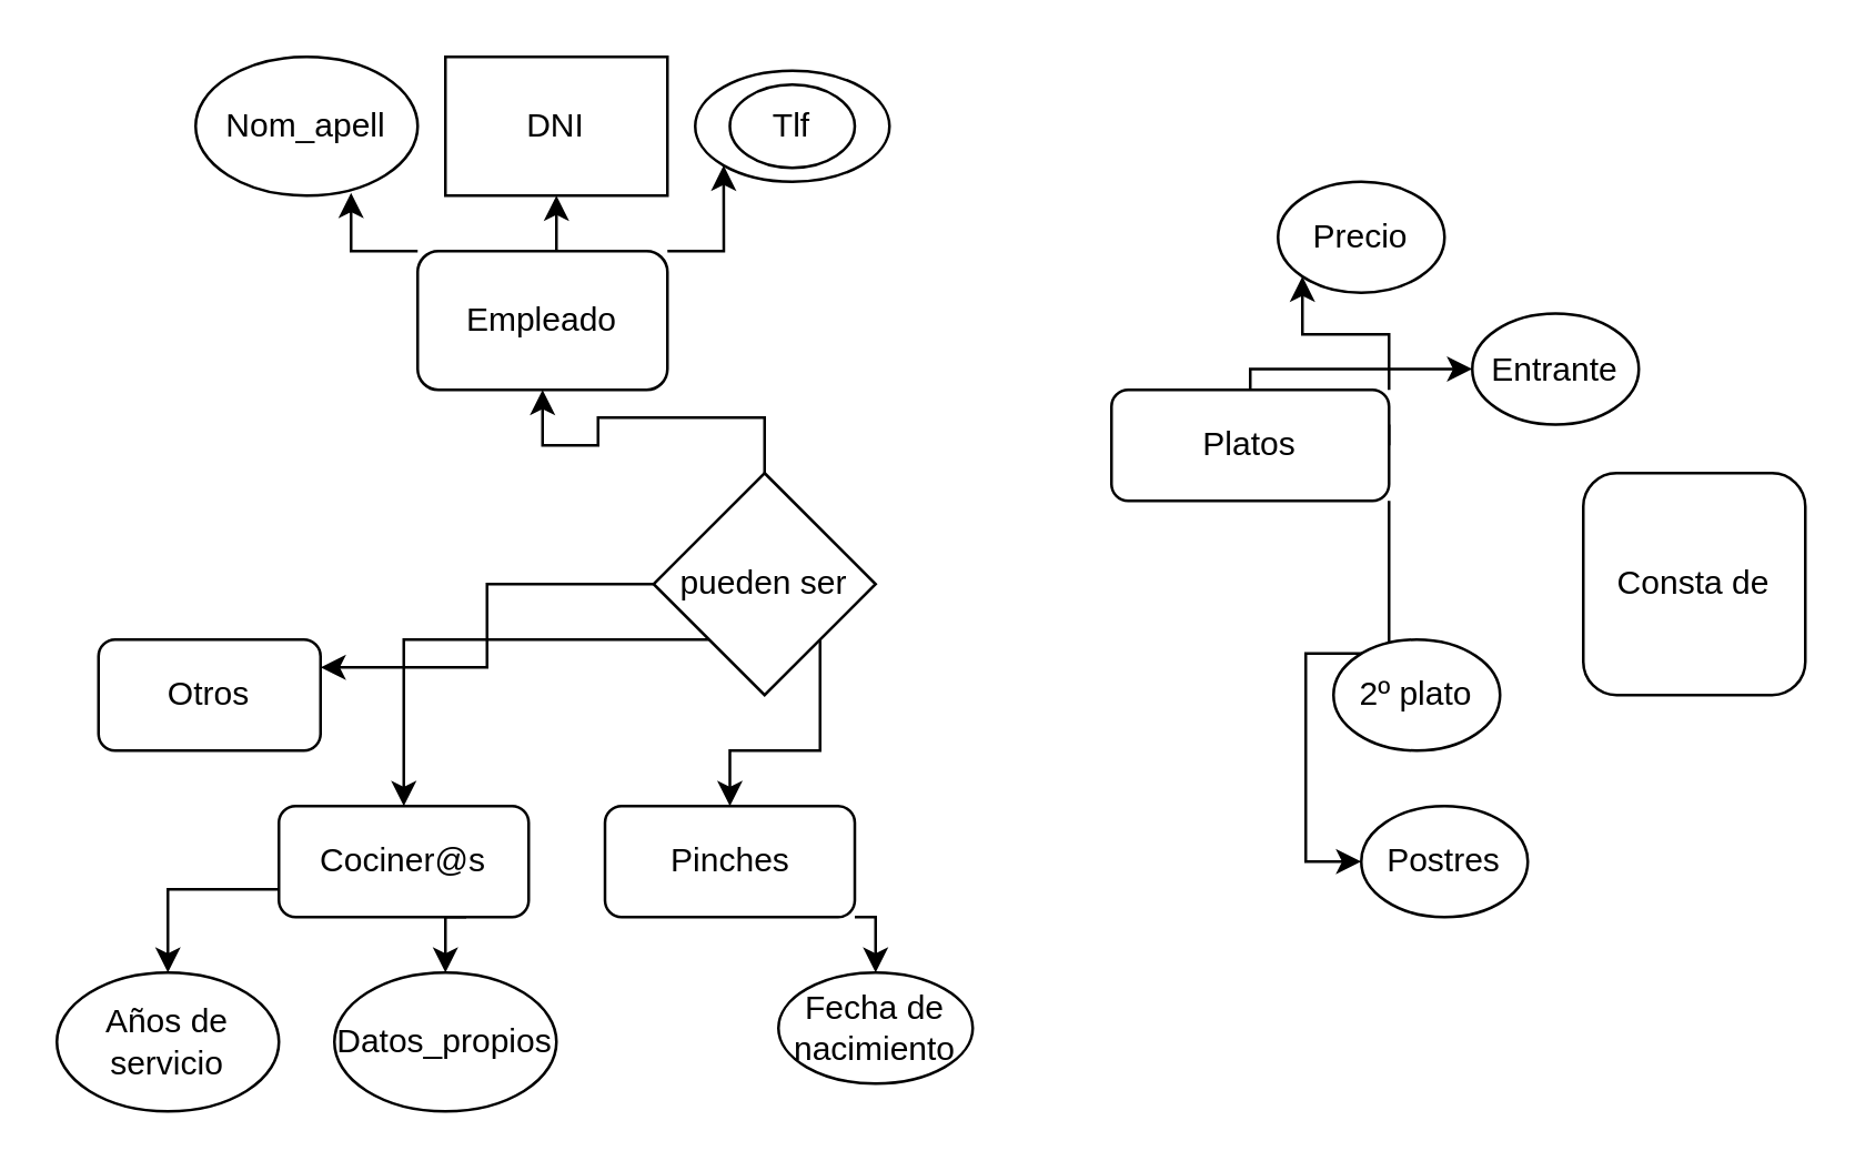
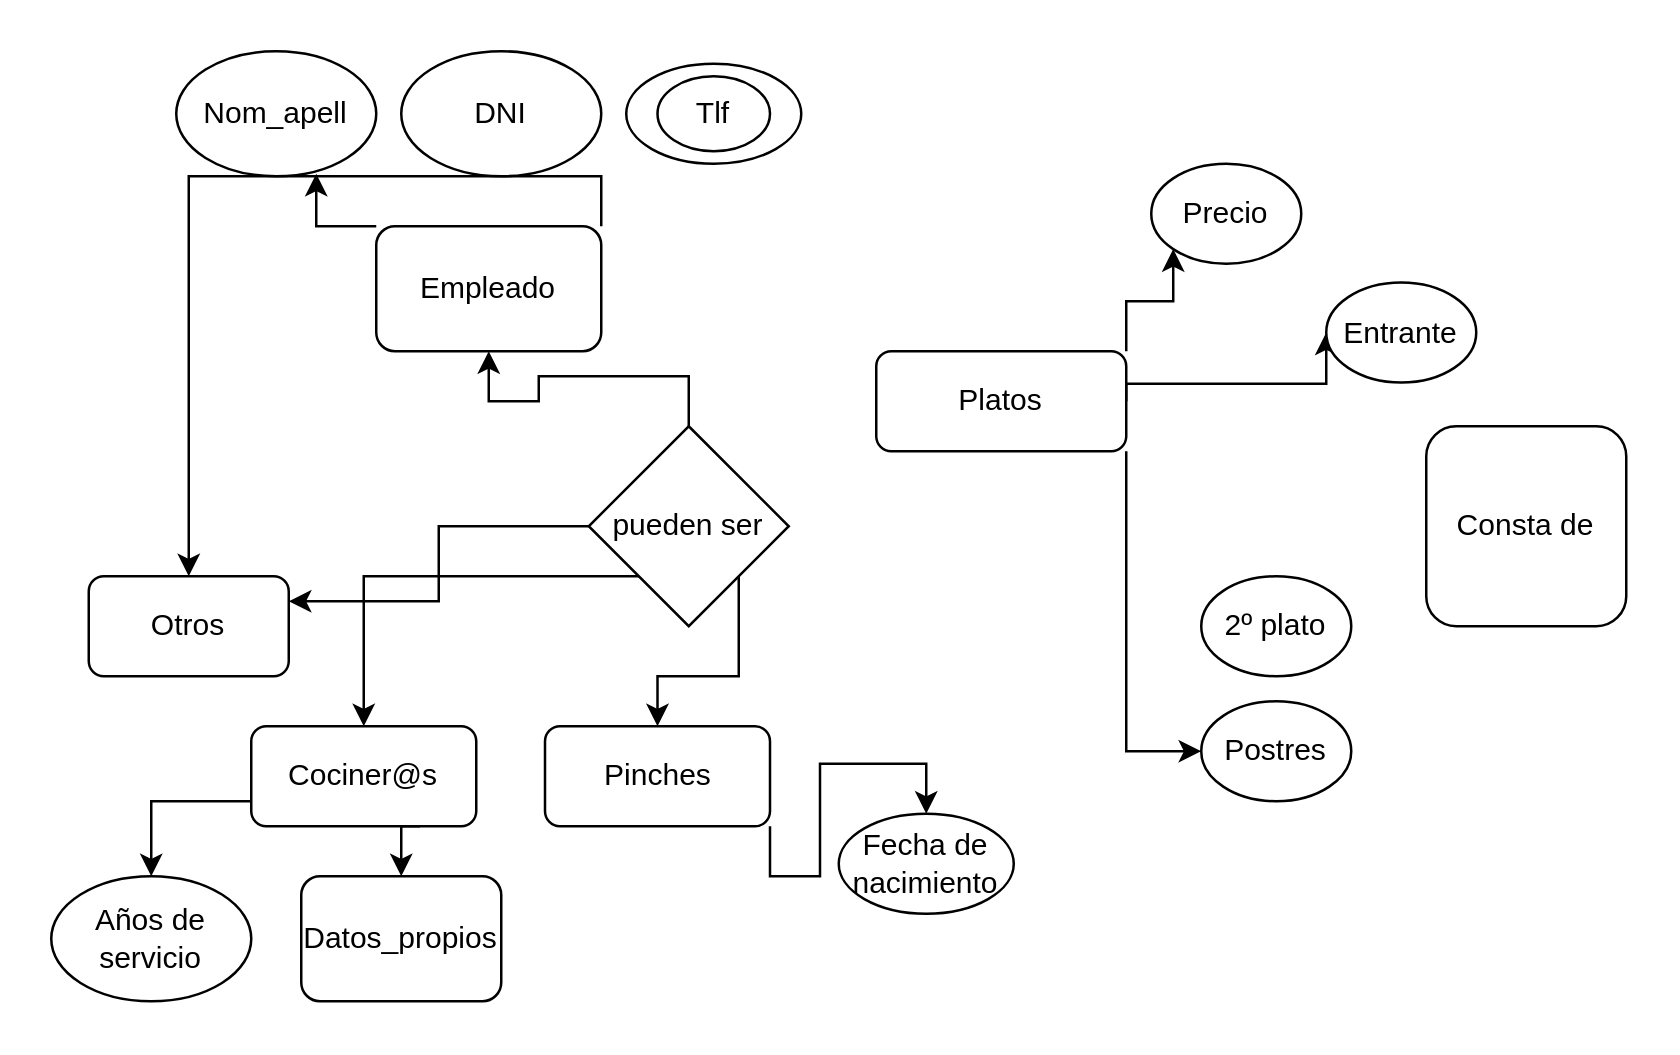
  <mxCell id="0" />
  <mxCell id="1" parent="0" />
- <mxCell id="2" style="edgeStyle=orthogonalEdgeStyle;rounded=0;orthogonalLoop=1;jettySize=auto;html=1;exitX=0.5;exitY=0;exitDx=0;exitDy=0;entryX=0.5;entryY=1;entryDx=0;entryDy=0;" parent="1" source="4" target="6" edge="1"><mxGeometry relative="1" as="geometry" /></mxCell>
- <mxCell id="3" style="edgeStyle=orthogonalEdgeStyle;rounded=0;orthogonalLoop=1;jettySize=auto;html=1;exitX=1;exitY=0;exitDx=0;exitDy=0;entryX=0;entryY=1;entryDx=0;entryDy=0;" parent="1" source="4" target="7" edge="1"><mxGeometry relative="1" as="geometry" /></mxCell>
+ <mxCell id="3" style="edgeStyle=orthogonalEdgeStyle;rounded=0;orthogonalLoop=1;jettySize=auto;html=1;exitX=1;exitY=0;exitDx=0;exitDy=0;" parent="1" source="4" target="31" edge="1"><mxGeometry relative="1" as="geometry" /></mxCell>
  <mxCell id="4" value="Empleado" style="rounded=1;whiteSpace=wrap;html=1;" parent="1" vertex="1"><mxGeometry x="150" y="90" width="90" height="50" as="geometry" /></mxCell>
  <mxCell id="5" value="Nom_apell" style="ellipse;whiteSpace=wrap;html=1;" parent="1" vertex="1"><mxGeometry x="70" y="20" width="80" height="50" as="geometry" /></mxCell>
- <mxCell id="6" value="DNI" style="whiteSpace=wrap;html=1;rounded=0;" parent="1" vertex="1"><mxGeometry x="160" y="20" width="80" height="50" as="geometry" /></mxCell>
+ <mxCell id="6" value="DNI" style="ellipse;whiteSpace=wrap;html=1;" parent="1" vertex="1"><mxGeometry x="160" y="20" width="80" height="50" as="geometry" /></mxCell>
  <mxCell id="7" value="Tlf" style="ellipse;whiteSpace=wrap;html=1;" parent="1" vertex="1"><mxGeometry x="250" y="25" width="70" height="40" as="geometry" /></mxCell>
  <mxCell id="8" value="" style="ellipse;whiteSpace=wrap;html=1;fillColor=none;" parent="1" vertex="1"><mxGeometry x="262.5" y="30" width="45" height="30" as="geometry" /></mxCell>
  <mxCell id="9" style="edgeStyle=orthogonalEdgeStyle;rounded=0;orthogonalLoop=1;jettySize=auto;html=1;exitX=0.5;exitY=0;exitDx=0;exitDy=0;entryX=0.5;entryY=1;entryDx=0;entryDy=0;" parent="1" source="13" target="4" edge="1"><mxGeometry relative="1" as="geometry" /></mxCell>
  <mxCell id="10" style="edgeStyle=orthogonalEdgeStyle;rounded=0;orthogonalLoop=1;jettySize=auto;html=1;exitX=0;exitY=1;exitDx=0;exitDy=0;entryX=0.5;entryY=0;entryDx=0;entryDy=0;" parent="1" source="13" target="16" edge="1"><mxGeometry relative="1" as="geometry" /></mxCell>
  <mxCell id="11" style="edgeStyle=orthogonalEdgeStyle;rounded=0;orthogonalLoop=1;jettySize=auto;html=1;exitX=1;exitY=1;exitDx=0;exitDy=0;entryX=0.5;entryY=0;entryDx=0;entryDy=0;" parent="1" source="13" target="20" edge="1"><mxGeometry relative="1" as="geometry" /></mxCell>
  <mxCell id="12" style="edgeStyle=orthogonalEdgeStyle;rounded=0;orthogonalLoop=1;jettySize=auto;html=1;exitX=0;exitY=0.5;exitDx=0;exitDy=0;entryX=1;entryY=0.25;entryDx=0;entryDy=0;" parent="1" source="13" target="31" edge="1"><mxGeometry relative="1" as="geometry" /></mxCell>
  <mxCell id="13" value="pueden ser" style="rhombus;whiteSpace=wrap;html=1;" parent="1" vertex="1"><mxGeometry x="235" y="170" width="80" height="80" as="geometry" /></mxCell>
  <mxCell id="14" style="edgeStyle=orthogonalEdgeStyle;rounded=0;orthogonalLoop=1;jettySize=auto;html=1;exitX=0;exitY=0.75;exitDx=0;exitDy=0;entryX=0.5;entryY=0;entryDx=0;entryDy=0;" parent="1" source="16" target="17" edge="1"><mxGeometry relative="1" as="geometry" /></mxCell>
  <mxCell id="15" style="edgeStyle=orthogonalEdgeStyle;rounded=0;orthogonalLoop=1;jettySize=auto;html=1;exitX=0.75;exitY=1;exitDx=0;exitDy=0;entryX=0.5;entryY=0;entryDx=0;entryDy=0;" parent="1" source="16" target="18" edge="1"><mxGeometry relative="1" as="geometry" /></mxCell>
  <mxCell id="16" value="Cociner@s" style="rounded=1;whiteSpace=wrap;html=1;" parent="1" vertex="1"><mxGeometry x="100" y="290" width="90" height="40" as="geometry" /></mxCell>
  <mxCell id="17" value="Años de servicio" style="ellipse;whiteSpace=wrap;html=1;" parent="1" vertex="1"><mxGeometry x="20" y="350" width="80" height="50" as="geometry" /></mxCell>
- <mxCell id="18" value="Datos_propios" style="ellipse;whiteSpace=wrap;html=1;" parent="1" vertex="1"><mxGeometry x="120" y="350" width="80" height="50" as="geometry" /></mxCell>
+ <mxCell id="18" value="Datos_propios" style="whiteSpace=wrap;html=1;rounded=1;" parent="1" vertex="1"><mxGeometry x="120" y="350" width="80" height="50" as="geometry" /></mxCell>
  <mxCell id="19" style="edgeStyle=orthogonalEdgeStyle;rounded=0;orthogonalLoop=1;jettySize=auto;html=1;exitX=1;exitY=1;exitDx=0;exitDy=0;entryX=0.5;entryY=0;entryDx=0;entryDy=0;" parent="1" source="20" target="21" edge="1"><mxGeometry relative="1" as="geometry" /></mxCell>
  <mxCell id="20" value="Pinches" style="rounded=1;whiteSpace=wrap;html=1;" parent="1" vertex="1"><mxGeometry x="217.5" y="290" width="90" height="40" as="geometry" /></mxCell>
- <mxCell id="21" value="Fecha de nacimiento" style="ellipse;whiteSpace=wrap;html=1;" parent="1" vertex="1"><mxGeometry x="280" y="350" width="70" height="40" as="geometry" /></mxCell>
+ <mxCell id="21" value="Fecha de nacimiento" style="ellipse;whiteSpace=wrap;html=1;" parent="1" vertex="1"><mxGeometry x="335" y="325" width="70" height="40" as="geometry" /></mxCell>
  <mxCell id="22" style="edgeStyle=orthogonalEdgeStyle;rounded=0;orthogonalLoop=1;jettySize=auto;html=1;exitX=0;exitY=0;exitDx=0;exitDy=0;entryX=0.7;entryY=0.98;entryDx=0;entryDy=0;entryPerimeter=0;" parent="1" source="4" target="5" edge="1"><mxGeometry relative="1" as="geometry" /></mxCell>
  <mxCell id="23" style="edgeStyle=orthogonalEdgeStyle;rounded=0;orthogonalLoop=1;jettySize=auto;html=1;exitX=1;exitY=1;exitDx=0;exitDy=0;entryX=0;entryY=0.5;entryDx=0;entryDy=0;" parent="1" source="26" target="30" edge="1"><mxGeometry relative="1" as="geometry" /></mxCell>
  <mxCell id="24" style="edgeStyle=orthogonalEdgeStyle;rounded=0;orthogonalLoop=1;jettySize=auto;html=1;exitX=1;exitY=0.5;exitDx=0;exitDy=0;entryX=0;entryY=0.5;entryDx=0;entryDy=0;" parent="1" source="26" target="28" edge="1"><mxGeometry relative="1" as="geometry"><Array as="points"><mxPoint x="450" y="153" /></Array></mxGeometry></mxCell>
  <mxCell id="25" style="edgeStyle=orthogonalEdgeStyle;rounded=0;orthogonalLoop=1;jettySize=auto;html=1;exitX=1;exitY=0;exitDx=0;exitDy=0;entryX=0;entryY=1;entryDx=0;entryDy=0;" parent="1" source="26" target="27" edge="1"><mxGeometry relative="1" as="geometry" /></mxCell>
- <mxCell id="26" value="Platos" style="rounded=1;whiteSpace=wrap;html=1;" parent="1" vertex="1"><mxGeometry x="400" y="140" width="100" height="40" as="geometry" /></mxCell>
+ <mxCell id="26" value="Platos" style="rounded=1;whiteSpace=wrap;html=1;" parent="1" vertex="1"><mxGeometry x="350" y="140" width="100" height="40" as="geometry" /></mxCell>
  <mxCell id="27" value="Precio" style="ellipse;whiteSpace=wrap;html=1;" parent="1" vertex="1"><mxGeometry x="460" y="65" width="60" height="40" as="geometry" /></mxCell>
  <mxCell id="28" value="Entrante" style="ellipse;whiteSpace=wrap;html=1;" parent="1" vertex="1"><mxGeometry x="530" y="112.5" width="60" height="40" as="geometry" /></mxCell>
  <mxCell id="29" value="2º plato" style="ellipse;whiteSpace=wrap;html=1;" parent="1" vertex="1"><mxGeometry x="480" y="230" width="60" height="40" as="geometry" /></mxCell>
- <mxCell id="30" value="Postres" style="ellipse;whiteSpace=wrap;html=1;" parent="1" vertex="1"><mxGeometry x="490" y="290" width="60" height="40" as="geometry" /></mxCell>
+ <mxCell id="30" value="Postres" style="ellipse;whiteSpace=wrap;html=1;" parent="1" vertex="1"><mxGeometry x="480" y="280" width="60" height="40" as="geometry" /></mxCell>
  <mxCell id="31" value="Otros" style="rounded=1;whiteSpace=wrap;html=1;" parent="1" vertex="1"><mxGeometry x="35" y="230" width="80" height="40" as="geometry" /></mxCell>
  <mxCell id="32" value="Consta de" style="whiteSpace=wrap;html=1;rounded=1;" parent="1" vertex="1"><mxGeometry x="570" y="170" width="80" height="80" as="geometry" /></mxCell>
